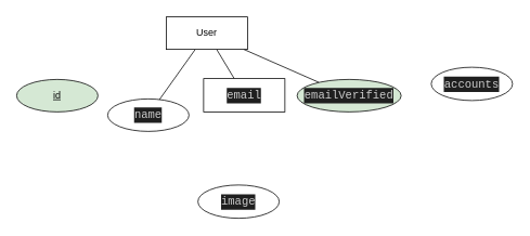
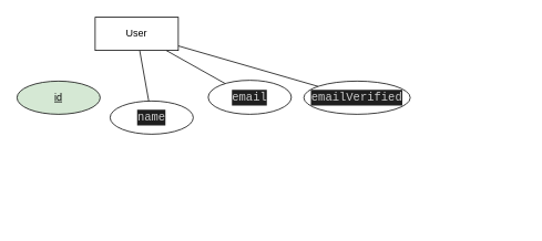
  <mxCell id="0" />
  <mxCell id="1" parent="0" />
  <mxCell id="2" style="edgeStyle=none;shape=connector;rounded=0;orthogonalLoop=1;jettySize=auto;html=1;labelBackgroundColor=default;strokeColor=default;fontFamily=Helvetica;fontSize=11;fontColor=default;endArrow=none;endFill=0;" parent="1" source="5" target="7" edge="1"><mxGeometry relative="1" as="geometry"><mxPoint x="252.081" y="95.146" as="targetPoint" /></mxGeometry></mxCell>
  <mxCell id="3" style="edgeStyle=none;shape=connector;rounded=0;orthogonalLoop=1;jettySize=auto;html=1;labelBackgroundColor=default;strokeColor=default;fontFamily=Helvetica;fontSize=11;fontColor=default;endArrow=none;endFill=0;" parent="1" source="5" target="8" edge="1"><mxGeometry relative="1" as="geometry" /></mxCell>
  <mxCell id="4" style="edgeStyle=none;shape=connector;rounded=0;orthogonalLoop=1;jettySize=auto;html=1;labelBackgroundColor=default;strokeColor=default;fontFamily=Helvetica;fontSize=11;fontColor=default;endArrow=none;endFill=0;" parent="1" source="5" target="9" edge="1"><mxGeometry relative="1" as="geometry" /></mxCell>
- <mxCell id="5" value="User" style="whiteSpace=wrap;html=1;align=center;" parent="1" vertex="1"><mxGeometry x="204" y="20" width="100" height="40" as="geometry" /></mxCell>
+ <mxCell id="5" value="User" style="whiteSpace=wrap;html=1;align=center;" parent="1" vertex="1"><mxGeometry x="114" y="20" width="100" height="40" as="geometry" /></mxCell>
  <mxCell id="6" value="id" style="ellipse;whiteSpace=wrap;html=1;align=center;fontStyle=4;fillColor=#d5e8d4;" parent="1" vertex="1"><mxGeometry x="20" y="97" width="100" height="40" as="geometry" /></mxCell>
  <mxCell id="7" value="&lt;div style=&quot;color: rgb(204, 204, 204); background-color: rgb(31, 31, 31); font-family: Consolas, &amp;quot;Courier New&amp;quot;, monospace; font-size: 14px; line-height: 19px;&quot;&gt;name&lt;/div&gt;" style="ellipse;whiteSpace=wrap;html=1;align=center;fontFamily=Helvetica;fontSize=11;fontColor=default;" parent="1" vertex="1"><mxGeometry x="132" y="121" width="100" height="40" as="geometry" /></mxCell>
- <mxCell id="8" value="&lt;div style=&quot;color: rgb(204, 204, 204); background-color: rgb(31, 31, 31); font-family: Consolas, &amp;quot;Courier New&amp;quot;, monospace; font-size: 14px; line-height: 19px;&quot;&gt;email&lt;/div&gt;" style="whiteSpace=wrap;html=1;align=center;fontFamily=Helvetica;fontSize=11;fontColor=default;rounded=0;" parent="1" vertex="1"><mxGeometry x="250" y="96" width="100" height="41" as="geometry" /></mxCell>
- <mxCell id="9" value="&lt;div style=&quot;color: rgb(204, 204, 204); background-color: rgb(31, 31, 31); font-family: Consolas, &amp;quot;Courier New&amp;quot;, monospace; font-size: 14px; line-height: 19px;&quot;&gt;emailVerified&lt;/div&gt;" style="ellipse;whiteSpace=wrap;html=1;align=center;fontFamily=Helvetica;fontSize=11;fontColor=default;fillColor=#d5e8d4;" parent="1" vertex="1"><mxGeometry x="365" y="97" width="128" height="40" as="geometry" /></mxCell>
- <mxCell id="10" value="&lt;div style=&quot;color: rgb(204, 204, 204); background-color: rgb(31, 31, 31); font-family: Consolas, &amp;quot;Courier New&amp;quot;, monospace; font-size: 14px; line-height: 19px;&quot;&gt;&lt;div style=&quot;line-height: 19px;&quot;&gt;image&lt;/div&gt;&lt;/div&gt;" style="ellipse;whiteSpace=wrap;html=1;align=center;fontFamily=Helvetica;fontSize=11;fontColor=default;" parent="1" vertex="1"><mxGeometry x="243" y="227" width="100" height="41" as="geometry" /></mxCell>
- <mxCell id="11" value="&lt;div style=&quot;color: rgb(204, 204, 204); background-color: rgb(31, 31, 31); font-family: Consolas, &amp;quot;Courier New&amp;quot;, monospace; font-size: 14px; line-height: 19px;&quot;&gt;&lt;div style=&quot;line-height: 19px;&quot;&gt;&lt;div style=&quot;line-height: 19px;&quot;&gt;accounts&lt;/div&gt;&lt;/div&gt;&lt;/div&gt;" style="ellipse;whiteSpace=wrap;html=1;align=center;fontFamily=Helvetica;fontSize=11;fontColor=default;" parent="1" vertex="1"><mxGeometry x="530" y="82" width="100" height="41" as="geometry" /></mxCell>
+ <mxCell id="8" value="&lt;div style=&quot;color: rgb(204, 204, 204); background-color: rgb(31, 31, 31); font-family: Consolas, &amp;quot;Courier New&amp;quot;, monospace; font-size: 14px; line-height: 19px;&quot;&gt;email&lt;/div&gt;" style="ellipse;whiteSpace=wrap;html=1;align=center;fontFamily=Helvetica;fontSize=11;fontColor=default;" parent="1" vertex="1"><mxGeometry x="250" y="96" width="100" height="41" as="geometry" /></mxCell>
+ <mxCell id="9" value="&lt;div style=&quot;color: rgb(204, 204, 204); background-color: rgb(31, 31, 31); font-family: Consolas, &amp;quot;Courier New&amp;quot;, monospace; font-size: 14px; line-height: 19px;&quot;&gt;emailVerified&lt;/div&gt;" style="ellipse;whiteSpace=wrap;html=1;align=center;fontFamily=Helvetica;fontSize=11;fontColor=default;" parent="1" vertex="1"><mxGeometry x="365" y="97" width="128" height="40" as="geometry" /></mxCell>
